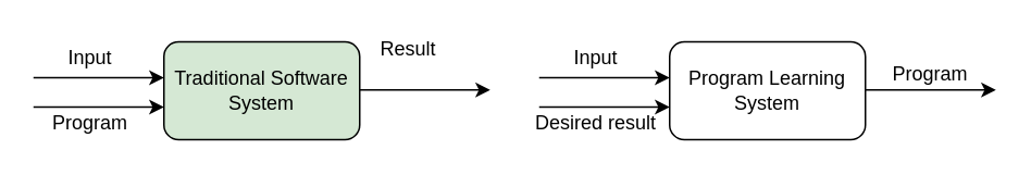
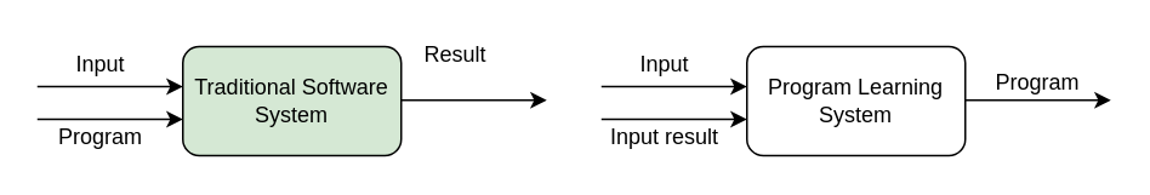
  <mxCell id="0" />
  <mxCell id="1" parent="0" />
  <mxCell id="2" value="Traditional Software System" style="rounded=1;whiteSpace=wrap;html=1;fillColor=#d5e8d4;" vertex="1" parent="1"><mxGeometry x="100" y="25" width="120" height="60" as="geometry" /></mxCell>
  <mxCell id="3" value="Program Learning System" style="rounded=1;whiteSpace=wrap;html=1;" vertex="1" parent="1"><mxGeometry x="410" y="25" width="120" height="60" as="geometry" /></mxCell>
  <mxCell id="4" value="Input" style="text;html=1;strokeColor=none;fillColor=none;align=center;verticalAlign=middle;whiteSpace=wrap;rounded=0;" vertex="1" parent="1"><mxGeometry x="35" y="25" width="40" height="20" as="geometry" /></mxCell>
  <mxCell id="5" value="Program" style="text;html=1;strokeColor=none;fillColor=none;align=center;verticalAlign=middle;whiteSpace=wrap;rounded=0;" vertex="1" parent="1"><mxGeometry x="30" y="65" width="50" height="20" as="geometry" /></mxCell>
  <mxCell id="6" value="" style="endArrow=classic;html=1;entryX=0;entryY=0.367;entryDx=0;entryDy=0;entryPerimeter=0;" edge="1" parent="1" target="2"><mxGeometry width="50" height="50" relative="1" as="geometry"><mxPoint x="20" y="47" as="sourcePoint" /><mxPoint x="380" y="125" as="targetPoint" /></mxGeometry></mxCell>
  <mxCell id="7" value="" style="endArrow=classic;html=1;entryX=0;entryY=0.367;entryDx=0;entryDy=0;entryPerimeter=0;" edge="1" parent="1"><mxGeometry width="50" height="50" relative="1" as="geometry"><mxPoint x="20" y="65" as="sourcePoint" /><mxPoint x="100" y="65.02" as="targetPoint" /></mxGeometry></mxCell>
  <mxCell id="8" value="Result" style="text;html=1;strokeColor=none;fillColor=none;align=center;verticalAlign=middle;whiteSpace=wrap;rounded=0;" vertex="1" parent="1"><mxGeometry x="230" y="20" width="40" height="20" as="geometry" /></mxCell>
  <mxCell id="9" value="" style="endArrow=classic;html=1;entryX=0;entryY=0.367;entryDx=0;entryDy=0;entryPerimeter=0;" edge="1" parent="1"><mxGeometry width="50" height="50" relative="1" as="geometry"><mxPoint x="220" y="54.5" as="sourcePoint" /><mxPoint x="300" y="54.52" as="targetPoint" /></mxGeometry></mxCell>
  <mxCell id="10" value="Input" style="text;html=1;strokeColor=none;fillColor=none;align=center;verticalAlign=middle;whiteSpace=wrap;rounded=0;" vertex="1" parent="1"><mxGeometry x="345" y="25" width="40" height="20" as="geometry" /></mxCell>
- <mxCell id="11" value="Desired result" style="text;html=1;strokeColor=none;fillColor=none;align=center;verticalAlign=middle;whiteSpace=wrap;rounded=0;" vertex="1" parent="1"><mxGeometry x="325" y="65" width="80" height="20" as="geometry" /></mxCell>
+ <mxCell id="11" value="Input result" style="text;html=1;strokeColor=none;fillColor=none;align=center;verticalAlign=middle;whiteSpace=wrap;rounded=0;" vertex="1" parent="1"><mxGeometry x="325" y="65" width="80" height="20" as="geometry" /></mxCell>
  <mxCell id="12" value="" style="endArrow=classic;html=1;entryX=0;entryY=0.367;entryDx=0;entryDy=0;entryPerimeter=0;" edge="1" parent="1"><mxGeometry width="50" height="50" relative="1" as="geometry"><mxPoint x="330" y="47" as="sourcePoint" /><mxPoint x="410" y="47.02" as="targetPoint" /></mxGeometry></mxCell>
  <mxCell id="13" value="" style="endArrow=classic;html=1;entryX=0;entryY=0.367;entryDx=0;entryDy=0;entryPerimeter=0;" edge="1" parent="1"><mxGeometry width="50" height="50" relative="1" as="geometry"><mxPoint x="330" y="65" as="sourcePoint" /><mxPoint x="410" y="65.02" as="targetPoint" /></mxGeometry></mxCell>
  <mxCell id="14" value="Program" style="text;html=1;strokeColor=none;fillColor=none;align=center;verticalAlign=middle;whiteSpace=wrap;rounded=0;" vertex="1" parent="1"><mxGeometry x="550" y="35" width="40" height="20" as="geometry" /></mxCell>
  <mxCell id="15" value="" style="endArrow=classic;html=1;entryX=0;entryY=0.367;entryDx=0;entryDy=0;entryPerimeter=0;" edge="1" parent="1"><mxGeometry width="50" height="50" relative="1" as="geometry"><mxPoint x="530" y="54.5" as="sourcePoint" /><mxPoint x="610" y="54.52" as="targetPoint" /></mxGeometry></mxCell>
